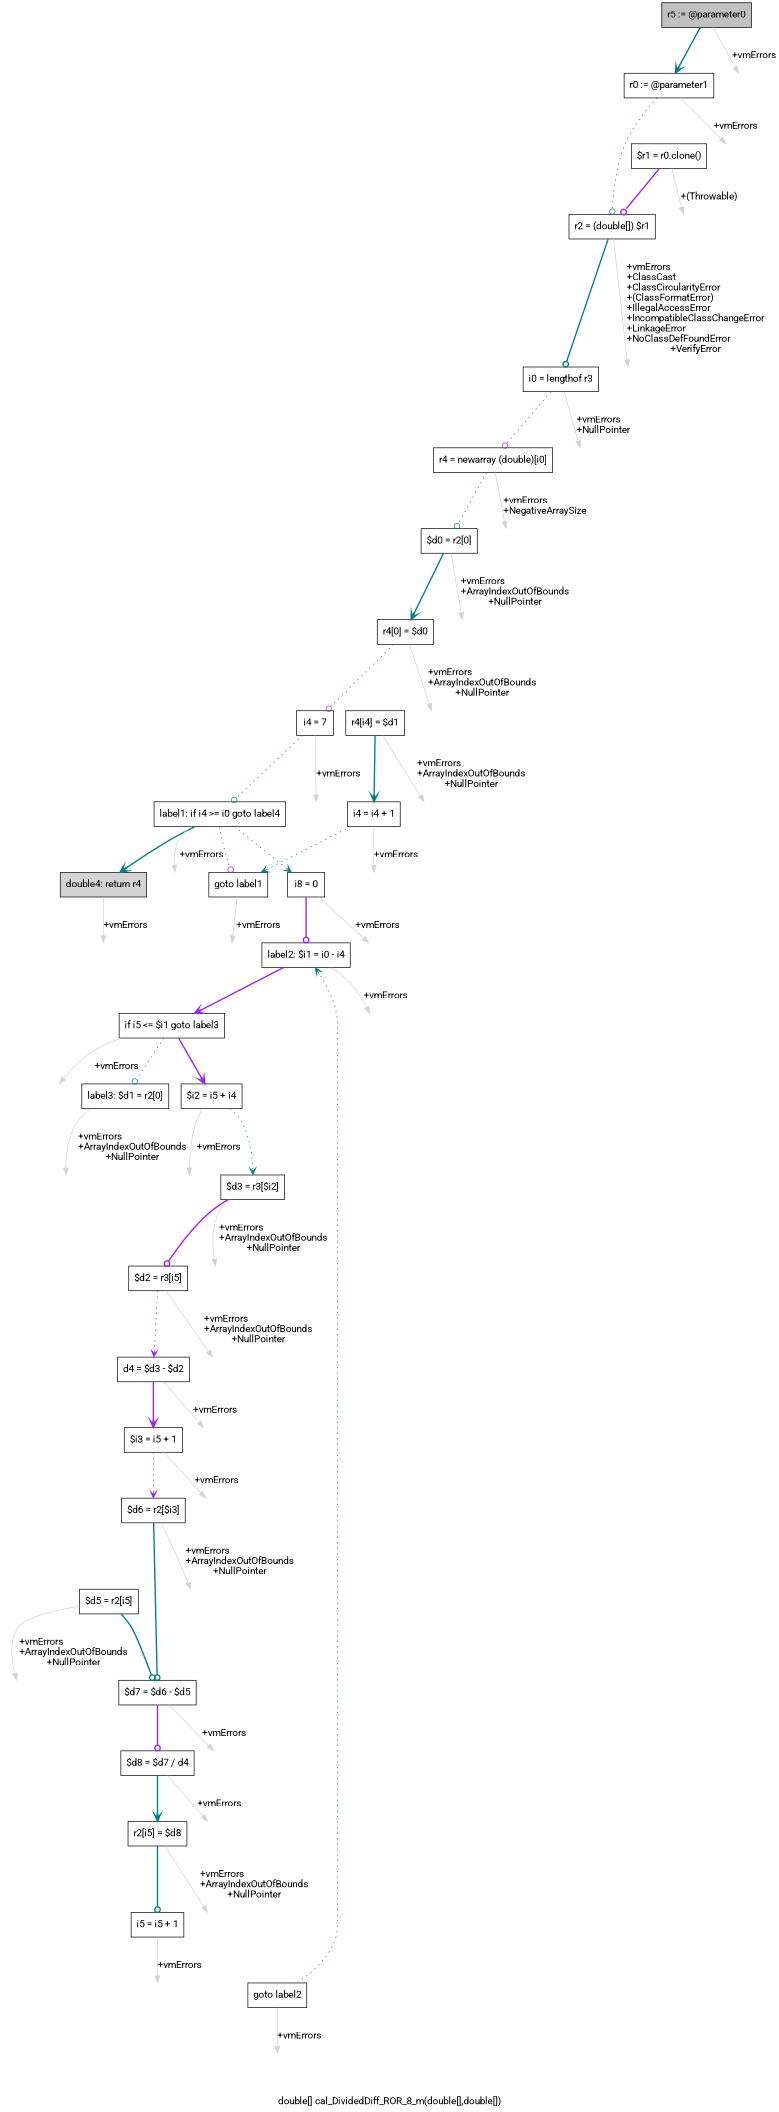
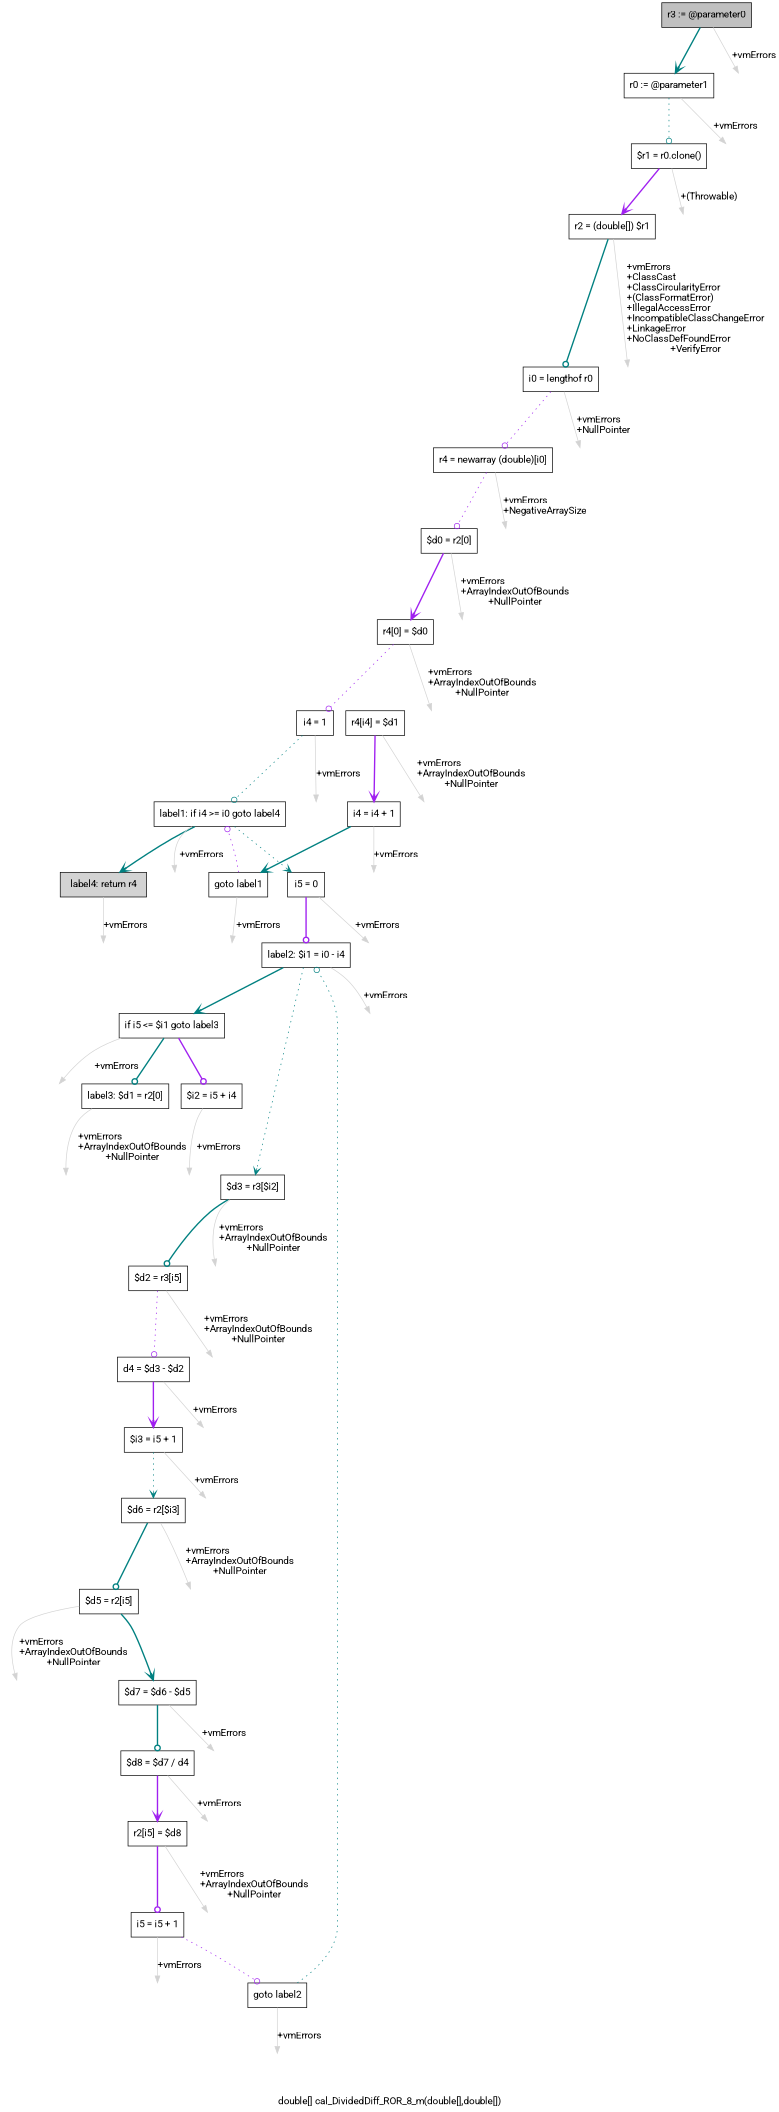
  digraph {
    fontname=Roboto
    label="double[] cal_DividedDiff_ROR_8_m(double[],double[])"
    node [fontname=Roboto shape=box style=invis]
    edge [color=lightgray fontname=Roboto]
-   n1 [fillcolor=gray label="r5 := @parameter0" style=filled]
+   n1 [fillcolor=gray label="r3 := @parameter0" style=filled]
    n2 [label="r0 := @parameter1" style=""]
    n3 [label=Esc]
    n4 [label="$r1 = r0.clone()" style=""]
    n5 [label=Esc]
    n6 [label="r2 = (double[]) $r1" style=""]
    n7 [label=Esc]
-   n8 [label="i0 = lengthof r3" style=""]
+   n8 [label="i0 = lengthof r0" style=""]
    n9 [label=Esc]
    n10 [label="r4 = newarray (double)[i0]" style=""]
    n11 [label=Esc]
    n12 [label="$d0 = r2[0]" style=""]
    n13 [label=Esc]
    n14 [label="r4[0] = $d0" style=""]
    n15 [label=Esc]
-   n16 [label="i4 = 7" style=""]
+   n16 [label="i4 = 1" style=""]
    n17 [label=Esc]
    n18 [label="label1: if i4 >= i0 goto label4" style=""]
    n19 [label=Esc]
-   n20 [label="i8 = 0" style=""]
-   n21 [fillcolor=lightgray label="double4: return r4" style=filled]
+   n20 [label="i5 = 0" style=""]
+   n21 [fillcolor=lightgray label="label4: return r4" style=filled]
    n22 [label=Esc]
    n23 [label="label2: $i1 = i0 - i4" style=""]
    n24 [label=Esc]
    n25 [label=Esc]
    n26 [label="if i5 <= $i1 goto label3" style=""]
    n27 [label=Esc]
    n28 [label="$i2 = i5 + i4" style=""]
    n29 [label="label3: $d1 = r2[0]" style=""]
    n30 [label=Esc]
    n31 [label="$d3 = r3[$i2]" style=""]
    n32 [label=Esc]
    n33 [label=Esc]
    n34 [label="$d2 = r3[i5]" style=""]
    n35 [label=Esc]
    n36 [label="r4[i4] = $d1" style=""]
    n37 [label="i4 = i4 + 1" style=""]
    n38 [label=Esc]
    n39 [label="d4 = $d3 - $d2" style=""]
    n40 [label=Esc]
    n41 [label="$i3 = i5 + 1" style=""]
    n42 [label=Esc]
    n43 [label="$d6 = r2[$i3]" style=""]
    n44 [label=Esc]
    n45 [label="$d5 = r2[i5]" style=""]
    n46 [label=Esc]
    n47 [label="$d7 = $d6 - $d5" style=""]
    n48 [label=Esc]
    n49 [label="$d8 = $d7 / d4" style=""]
    n50 [label=Esc]
    n51 [label="r2[i5] = $d8" style=""]
    n52 [label=Esc]
    n53 [label="i5 = i5 + 1" style=""]
    n54 [label=Esc]
    n55 [label="goto label2" style=""]
    n56 [label=Esc]
    n57 [label=Esc]
    n58 [label="goto label1" style=""]
    n59 [label=Esc]
    n60 [label=Esc]
    n1 -> n2 [arrowhead=vee color=teal style=bold]
    n1 -> n3 [label="\l+vmErrors"]
-   n2 -> n6 [arrowhead=odot color=teal style=dotted]
+   n2 -> n4 [arrowhead=odot color=teal style=dotted]
    n2 -> n5 [label="\l+vmErrors"]
-   n4 -> n6 [arrowhead=odot color=purple style=bold]
+   n4 -> n6 [arrowhead=vee color=purple style=bold]
    n4 -> n7 [label="\l+(Throwable)"]
    n6 -> n8 [arrowhead=odot color=teal style=bold]
    n6 -> n9 [label="\l+vmErrors\l+ClassCast\l+ClassCircularityError\l+(ClassFormatError)\l+IllegalAccessError\l+IncompatibleClassChangeError\l+LinkageError\l+NoClassDefFoundError\l+VerifyError"]
    n8 -> n10 [arrowhead=odot color=purple style=dotted]
    n8 -> n11 [label="\l+vmErrors\l+NullPointer"]
-   n10 -> n12 [arrowhead=odot color=teal style=dotted]
+   n10 -> n12 [arrowhead=odot color=purple style=dotted]
    n10 -> n13 [label="\l+vmErrors\l+NegativeArraySize"]
-   n12 -> n14 [arrowhead=vee color=teal style=bold]
+   n12 -> n14 [arrowhead=vee color=purple style=bold]
    n12 -> n15 [label="\l+vmErrors\l+ArrayIndexOutOfBounds\l+NullPointer"]
    n14 -> n16 [arrowhead=odot color=purple style=dotted]
    n14 -> n17 [label="\l+vmErrors\l+ArrayIndexOutOfBounds\l+NullPointer"]
    n16 -> n18 [arrowhead=odot color=teal style=dotted]
    n16 -> n19 [label="\l+vmErrors"]
    n18 -> n20 [arrowhead=vee color=teal style=dotted]
    n18 -> n21 [arrowhead=vee color=teal style=bold]
    n18 -> n22 [label="\l+vmErrors"]
    n20 -> n23 [arrowhead=odot color=purple style=bold]
    n20 -> n24 [label="\l+vmErrors"]
    n21 -> n25 [label="\l+vmErrors"]
-   n23 -> n26 [arrowhead=vee color=purple style=bold]
+   n23 -> n26 [arrowhead=vee color=teal style=bold]
    n23 -> n27 [label="\l+vmErrors"]
-   n26 -> n28 [arrowhead=vee color=purple style=bold]
-   n26 -> n29 [arrowhead=odot color=teal style=dotted]
+   n26 -> n28 [arrowhead=odot color=purple style=bold]
+   n26 -> n29 [arrowhead=odot color=teal style=bold]
    n26 -> n30 [label="\l+vmErrors"]
-   n28 -> n31 [arrowhead=vee color=teal style=dotted]
+   n23 -> n31 [arrowhead=vee color=teal style=dotted]
    n28 -> n32 [label="\l+vmErrors"]
    n29 -> n33 [label="\l+vmErrors\l+ArrayIndexOutOfBounds\l+NullPointer"]
-   n31 -> n34 [arrowhead=odot color=purple style=bold]
+   n31 -> n34 [arrowhead=odot color=teal style=bold]
    n31 -> n35 [label="\l+vmErrors\l+ArrayIndexOutOfBounds\l+NullPointer"]
-   n34 -> n39 [arrowhead=vee color=purple style=dotted]
+   n34 -> n39 [arrowhead=odot color=purple style=dotted]
    n34 -> n40 [label="\l+vmErrors\l+ArrayIndexOutOfBounds\l+NullPointer"]
-   n36 -> n37 [arrowhead=vee color=teal style=bold]
+   n36 -> n37 [arrowhead=vee color=purple style=bold]
    n36 -> n38 [label="\l+vmErrors\l+ArrayIndexOutOfBounds\l+NullPointer"]
-   n37 -> n58 [arrowhead=vee color=teal style=dotted]
+   n37 -> n58 [arrowhead=vee color=teal style=bold]
    n37 -> n59 [label="\l+vmErrors"]
    n39 -> n41 [arrowhead=vee color=purple style=bold]
    n39 -> n42 [label="\l+vmErrors"]
-   n41 -> n43 [arrowhead=vee color=purple style=dotted]
+   n41 -> n43 [arrowhead=vee color=teal style=dotted]
    n41 -> n44 [label="\l+vmErrors"]
-   n43 -> n47 [arrowhead=odot color=teal style=bold]
+   n43 -> n45 [arrowhead=odot color=teal style=bold]
    n43 -> n46 [label="\l+vmErrors\l+ArrayIndexOutOfBounds\l+NullPointer"]
-   n45 -> n47 [arrowhead=odot color=teal style=bold]
+   n45 -> n47 [arrowhead=vee color=teal style=bold]
    n45 -> n48 [label="\l+vmErrors\l+ArrayIndexOutOfBounds\l+NullPointer"]
-   n47 -> n49 [arrowhead=odot color=purple style=bold]
+   n47 -> n49 [arrowhead=odot color=teal style=bold]
    n47 -> n50 [label="\l+vmErrors"]
-   n49 -> n51 [arrowhead=vee color=teal style=bold]
+   n49 -> n51 [arrowhead=vee color=purple style=bold]
    n49 -> n52 [label="\l+vmErrors"]
-   n51 -> n53 [arrowhead=odot color=teal style=bold]
+   n51 -> n53 [arrowhead=odot color=purple style=bold]
    n51 -> n54 [label="\l+vmErrors\l+ArrayIndexOutOfBounds\l+NullPointer"]
+   n53 -> n55 [arrowhead=odot color=purple style=dotted]
    n53 -> n56 [label="\l+vmErrors"]
-   n55 -> n23 [arrowhead=vee color=teal style=dotted]
+   n55 -> n23 [arrowhead=odot color=teal style=dotted]
    n55 -> n57 [label="\l+vmErrors"]
-   n18 -> n58 [arrowhead=odot color=purple style=dotted]
+   n58 -> n18 [arrowhead=odot color=purple style=dotted]
    n58 -> n60 [label="\l+vmErrors"]
  }
